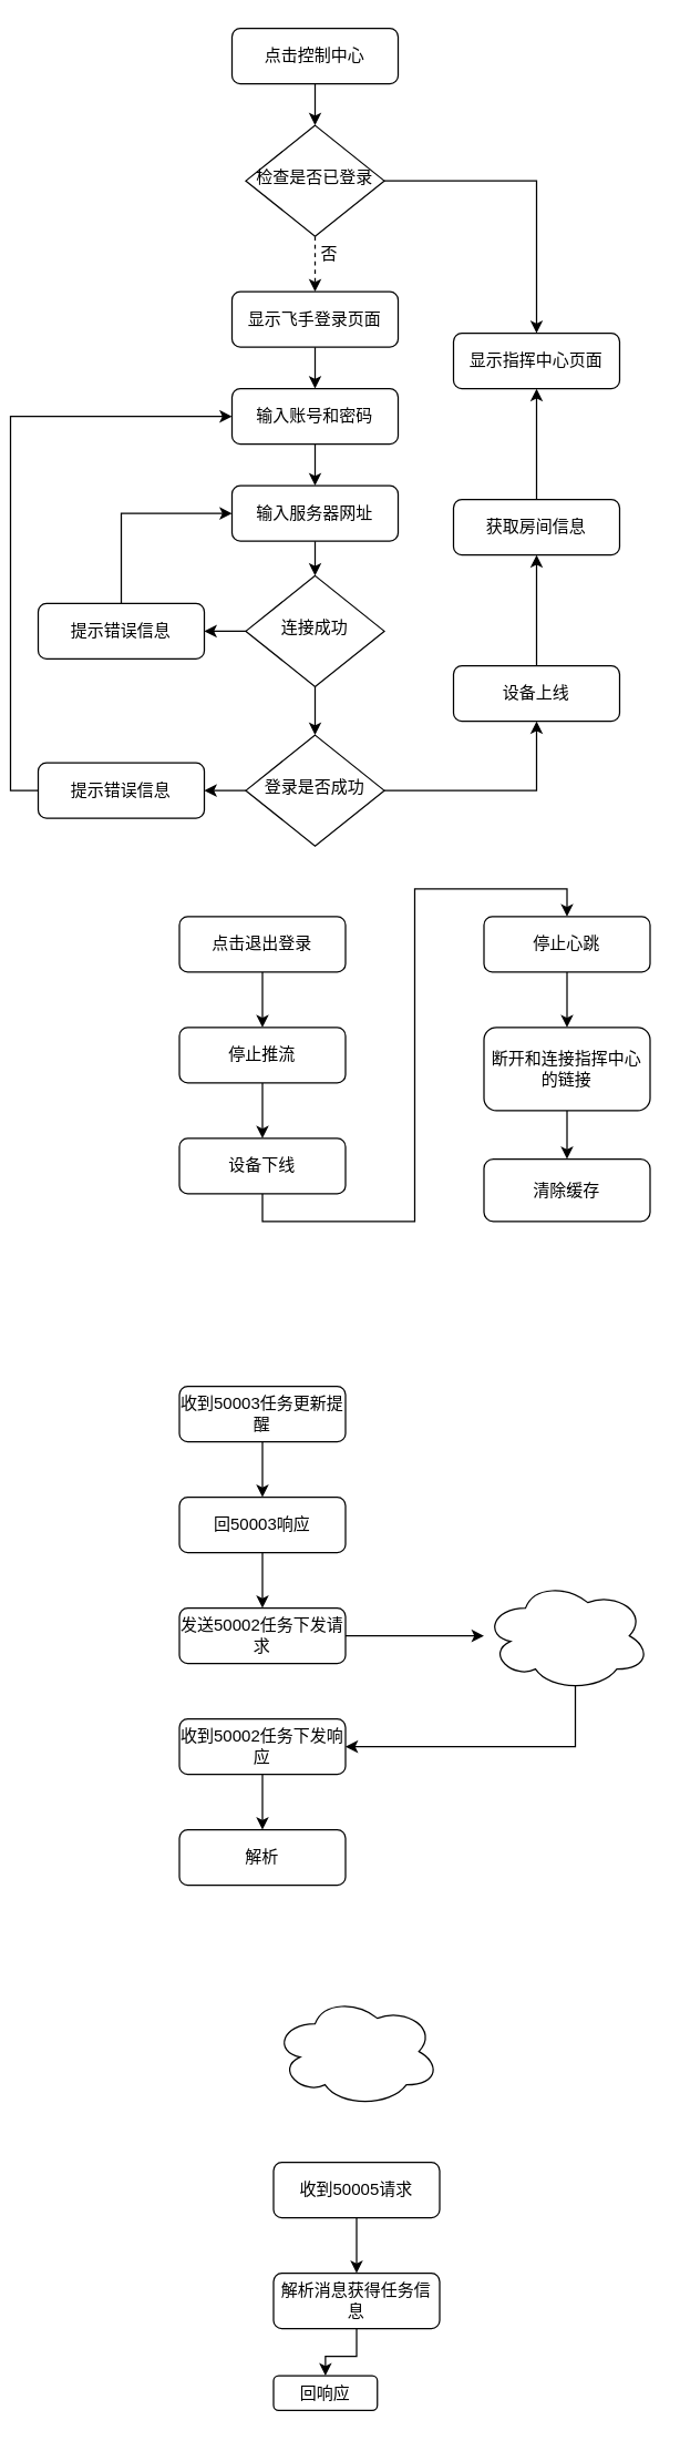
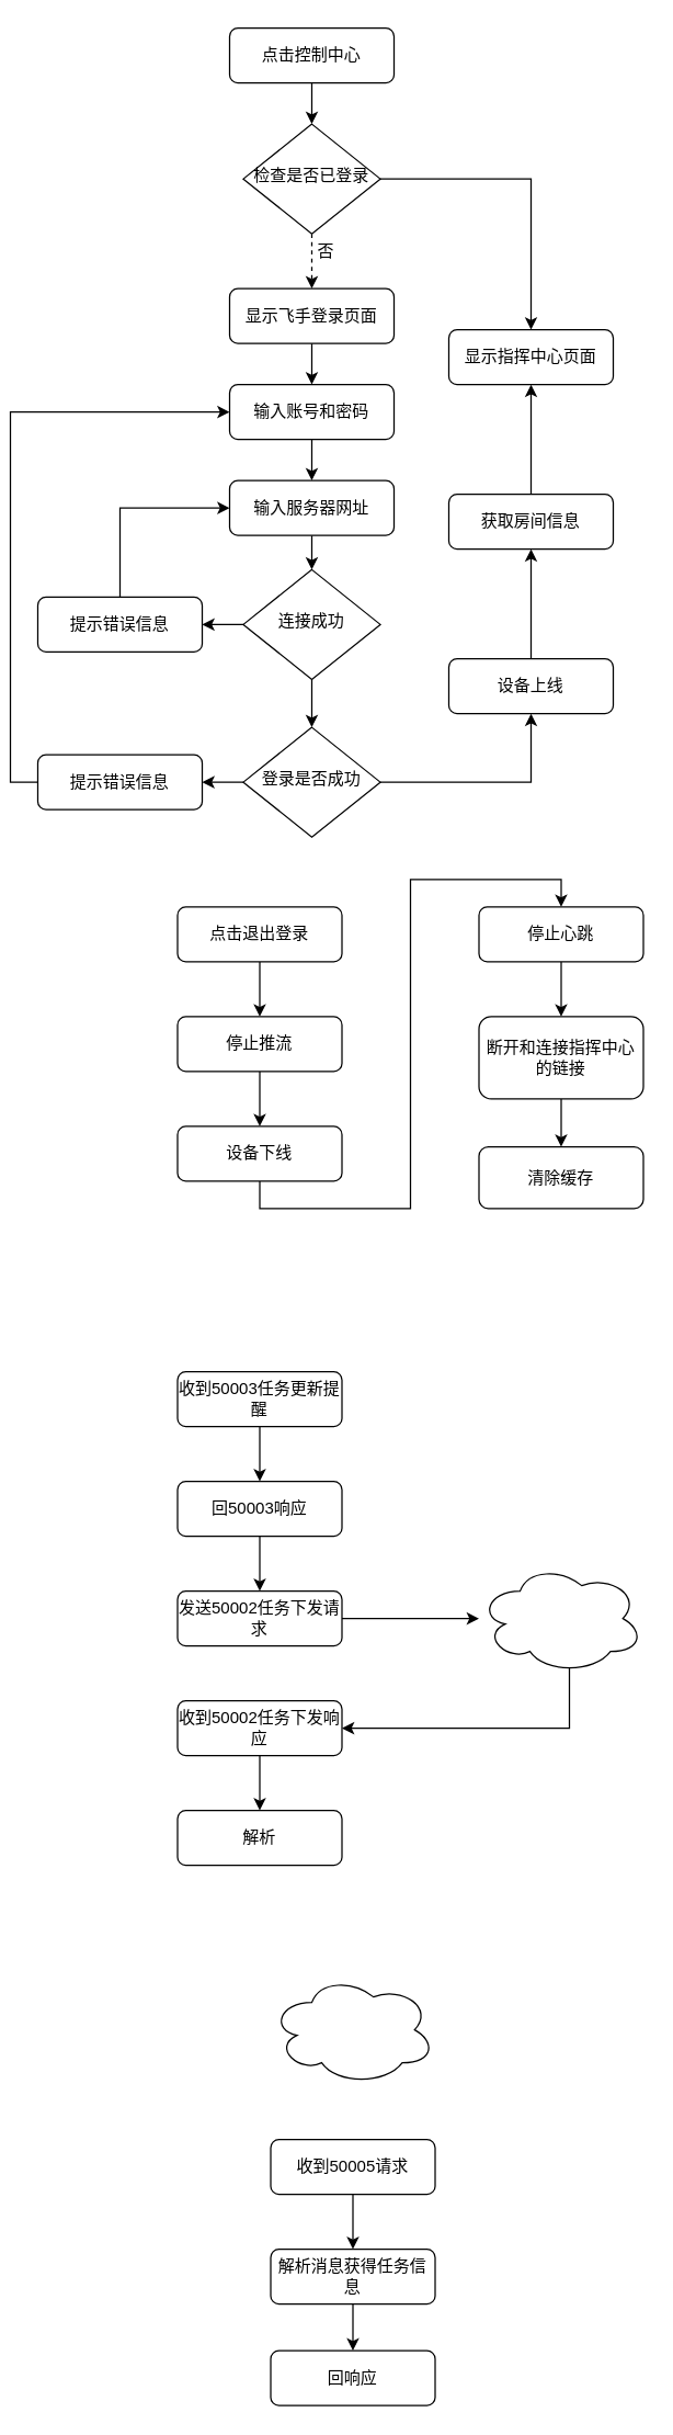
  <mxCell id="0" />
  <mxCell id="1" parent="0" />
  <mxCell id="2" style="edgeStyle=orthogonalEdgeStyle;rounded=0;orthogonalLoop=1;jettySize=auto;html=1;exitX=0.5;exitY=1;exitDx=0;exitDy=0;entryX=0.5;entryY=0;entryDx=0;entryDy=0;" edge="1" parent="1" source="3" target="6"><mxGeometry relative="1" as="geometry" /></mxCell>
  <mxCell id="3" value="点击控制中心" style="rounded=1;whiteSpace=wrap;html=1;fontSize=12;glass=0;strokeWidth=1;shadow=0;" parent="1" vertex="1"><mxGeometry x="160" y="20" width="120" height="40" as="geometry" /></mxCell>
  <mxCell id="4" style="edgeStyle=orthogonalEdgeStyle;rounded=0;orthogonalLoop=1;jettySize=auto;html=1;exitX=1;exitY=0.5;exitDx=0;exitDy=0;" edge="1" parent="1" source="6" target="7"><mxGeometry relative="1" as="geometry" /></mxCell>
  <mxCell id="5" style="edgeStyle=orthogonalEdgeStyle;rounded=0;orthogonalLoop=1;jettySize=auto;html=1;exitX=0.5;exitY=1;exitDx=0;exitDy=0;entryX=0.5;entryY=0;entryDx=0;entryDy=0;dashed=1;" edge="1" parent="1" source="6" target="13"><mxGeometry relative="1" as="geometry" /></mxCell>
  <mxCell id="6" value="检查是否已登录" style="rhombus;whiteSpace=wrap;html=1;shadow=0;fontFamily=Helvetica;fontSize=12;align=center;strokeWidth=1;spacing=6;spacingTop=-4;" parent="1" vertex="1"><mxGeometry x="170" y="90" width="100" height="80" as="geometry" /></mxCell>
  <mxCell id="7" value="显示指挥中心页面" style="rounded=1;whiteSpace=wrap;html=1;fontSize=12;glass=0;strokeWidth=1;shadow=0;" parent="1" vertex="1"><mxGeometry x="320" y="240" width="120" height="40" as="geometry" /></mxCell>
  <mxCell id="8" style="edgeStyle=orthogonalEdgeStyle;rounded=0;orthogonalLoop=1;jettySize=auto;html=1;exitX=0.5;exitY=1;exitDx=0;exitDy=0;entryX=0.5;entryY=0;entryDx=0;entryDy=0;" edge="1" parent="1" source="9" target="30"><mxGeometry relative="1" as="geometry" /></mxCell>
  <mxCell id="9" value="输入账号和密码" style="rounded=1;whiteSpace=wrap;html=1;fontSize=12;glass=0;strokeWidth=1;shadow=0;" parent="1" vertex="1"><mxGeometry x="160" y="280" width="120" height="40" as="geometry" /></mxCell>
  <mxCell id="10" value="" style="edgeStyle=orthogonalEdgeStyle;rounded=0;orthogonalLoop=1;jettySize=auto;html=1;" edge="1" parent="1" source="11" target="32"><mxGeometry relative="1" as="geometry" /></mxCell>
  <mxCell id="11" value="点击退出登录" style="rounded=1;whiteSpace=wrap;html=1;fontSize=12;glass=0;strokeWidth=1;shadow=0;" parent="1" vertex="1"><mxGeometry x="122" y="661" width="120" height="40" as="geometry" /></mxCell>
  <mxCell id="12" style="edgeStyle=orthogonalEdgeStyle;rounded=0;orthogonalLoop=1;jettySize=auto;html=1;exitX=0.5;exitY=1;exitDx=0;exitDy=0;entryX=0.5;entryY=0;entryDx=0;entryDy=0;" edge="1" parent="1" source="13" target="9"><mxGeometry relative="1" as="geometry" /></mxCell>
  <mxCell id="13" value="显示飞手登录页面" style="rounded=1;whiteSpace=wrap;html=1;" vertex="1" parent="1"><mxGeometry x="160" y="210" width="120" height="40" as="geometry" /></mxCell>
  <mxCell id="14" style="edgeStyle=orthogonalEdgeStyle;rounded=0;orthogonalLoop=1;jettySize=auto;html=1;exitX=1;exitY=0.5;exitDx=0;exitDy=0;entryX=0.5;entryY=1;entryDx=0;entryDy=0;" edge="1" parent="1" source="16" target="26"><mxGeometry relative="1" as="geometry" /></mxCell>
  <mxCell id="15" style="edgeStyle=orthogonalEdgeStyle;rounded=0;orthogonalLoop=1;jettySize=auto;html=1;exitX=0;exitY=0.5;exitDx=0;exitDy=0;entryX=1;entryY=0.5;entryDx=0;entryDy=0;" edge="1" parent="1" source="16" target="18"><mxGeometry relative="1" as="geometry" /></mxCell>
  <mxCell id="16" value="登录是否成功" style="rhombus;whiteSpace=wrap;html=1;shadow=0;fontFamily=Helvetica;fontSize=12;align=center;strokeWidth=1;spacing=6;spacingTop=-4;" vertex="1" parent="1"><mxGeometry x="170" y="530" width="100" height="80" as="geometry" /></mxCell>
  <mxCell id="17" style="edgeStyle=orthogonalEdgeStyle;rounded=0;orthogonalLoop=1;jettySize=auto;html=1;exitX=0;exitY=0.5;exitDx=0;exitDy=0;entryX=0;entryY=0.5;entryDx=0;entryDy=0;" edge="1" parent="1" source="18" target="9"><mxGeometry relative="1" as="geometry" /></mxCell>
  <mxCell id="18" value="提示错误信息" style="rounded=1;whiteSpace=wrap;html=1;fontSize=12;glass=0;strokeWidth=1;shadow=0;" vertex="1" parent="1"><mxGeometry x="20" y="550" width="120" height="40" as="geometry" /></mxCell>
  <mxCell id="19" style="edgeStyle=orthogonalEdgeStyle;rounded=0;orthogonalLoop=1;jettySize=auto;html=1;exitX=0;exitY=0.5;exitDx=0;exitDy=0;entryX=1;entryY=0.5;entryDx=0;entryDy=0;" edge="1" parent="1" source="21" target="23"><mxGeometry relative="1" as="geometry" /></mxCell>
  <mxCell id="20" style="edgeStyle=orthogonalEdgeStyle;rounded=0;orthogonalLoop=1;jettySize=auto;html=1;exitX=0.5;exitY=1;exitDx=0;exitDy=0;entryX=0.5;entryY=0;entryDx=0;entryDy=0;" edge="1" parent="1" source="21" target="16"><mxGeometry relative="1" as="geometry" /></mxCell>
  <mxCell id="21" value="连接成功" style="rhombus;whiteSpace=wrap;html=1;shadow=0;fontFamily=Helvetica;fontSize=12;align=center;strokeWidth=1;spacing=6;spacingTop=-4;" vertex="1" parent="1"><mxGeometry x="170" y="415" width="100" height="80" as="geometry" /></mxCell>
  <mxCell id="22" style="edgeStyle=orthogonalEdgeStyle;rounded=0;orthogonalLoop=1;jettySize=auto;html=1;exitX=0.5;exitY=0;exitDx=0;exitDy=0;entryX=0;entryY=0.5;entryDx=0;entryDy=0;" edge="1" parent="1" source="23" target="30"><mxGeometry relative="1" as="geometry" /></mxCell>
  <mxCell id="23" value="提示错误信息" style="rounded=1;whiteSpace=wrap;html=1;fontSize=12;glass=0;strokeWidth=1;shadow=0;" vertex="1" parent="1"><mxGeometry x="20" y="435" width="120" height="40" as="geometry" /></mxCell>
  <mxCell id="24" value="否" style="text;html=1;align=center;verticalAlign=middle;resizable=0;points=[];autosize=1;strokeColor=none;fillColor=none;" vertex="1" parent="1"><mxGeometry x="210" y="168" width="40" height="30" as="geometry" /></mxCell>
  <mxCell id="25" style="edgeStyle=orthogonalEdgeStyle;rounded=0;orthogonalLoop=1;jettySize=auto;html=1;exitX=0.5;exitY=0;exitDx=0;exitDy=0;entryX=0.5;entryY=1;entryDx=0;entryDy=0;" edge="1" parent="1" source="26" target="28"><mxGeometry relative="1" as="geometry" /></mxCell>
  <mxCell id="26" value="设备上线" style="rounded=1;whiteSpace=wrap;html=1;fontSize=12;glass=0;strokeWidth=1;shadow=0;" vertex="1" parent="1"><mxGeometry x="320" y="480" width="120" height="40" as="geometry" /></mxCell>
  <mxCell id="27" style="edgeStyle=orthogonalEdgeStyle;rounded=0;orthogonalLoop=1;jettySize=auto;html=1;exitX=0.5;exitY=0;exitDx=0;exitDy=0;entryX=0.5;entryY=1;entryDx=0;entryDy=0;" edge="1" parent="1" source="28" target="7"><mxGeometry relative="1" as="geometry" /></mxCell>
  <mxCell id="28" value="获取房间信息" style="rounded=1;whiteSpace=wrap;html=1;fontSize=12;glass=0;strokeWidth=1;shadow=0;" vertex="1" parent="1"><mxGeometry x="320" y="360" width="120" height="40" as="geometry" /></mxCell>
  <mxCell id="29" style="edgeStyle=orthogonalEdgeStyle;rounded=0;orthogonalLoop=1;jettySize=auto;html=1;exitX=0.5;exitY=1;exitDx=0;exitDy=0;entryX=0.5;entryY=0;entryDx=0;entryDy=0;" edge="1" parent="1" source="30" target="21"><mxGeometry relative="1" as="geometry" /></mxCell>
  <mxCell id="30" value="输入服务器网址" style="rounded=1;whiteSpace=wrap;html=1;fontSize=12;glass=0;strokeWidth=1;shadow=0;" vertex="1" parent="1"><mxGeometry x="160" y="350" width="120" height="40" as="geometry" /></mxCell>
  <mxCell id="31" value="" style="edgeStyle=orthogonalEdgeStyle;rounded=0;orthogonalLoop=1;jettySize=auto;html=1;" edge="1" parent="1" source="32" target="34"><mxGeometry relative="1" as="geometry" /></mxCell>
  <mxCell id="32" value="停止推流" style="whiteSpace=wrap;html=1;rounded=1;glass=0;strokeWidth=1;shadow=0;" vertex="1" parent="1"><mxGeometry x="122" y="741" width="120" height="40" as="geometry" /></mxCell>
  <mxCell id="33" style="edgeStyle=orthogonalEdgeStyle;rounded=0;orthogonalLoop=1;jettySize=auto;html=1;exitX=0.5;exitY=1;exitDx=0;exitDy=0;entryX=0.5;entryY=0;entryDx=0;entryDy=0;" edge="1" parent="1" source="34" target="36"><mxGeometry relative="1" as="geometry" /></mxCell>
  <mxCell id="34" value="设备下线" style="whiteSpace=wrap;html=1;rounded=1;glass=0;strokeWidth=1;shadow=0;" vertex="1" parent="1"><mxGeometry x="122" y="821" width="120" height="40" as="geometry" /></mxCell>
  <mxCell id="35" value="" style="edgeStyle=orthogonalEdgeStyle;rounded=0;orthogonalLoop=1;jettySize=auto;html=1;" edge="1" parent="1" source="36" target="38"><mxGeometry relative="1" as="geometry" /></mxCell>
  <mxCell id="36" value="停止心跳" style="whiteSpace=wrap;html=1;rounded=1;glass=0;strokeWidth=1;shadow=0;" vertex="1" parent="1"><mxGeometry x="342" y="661" width="120" height="40" as="geometry" /></mxCell>
  <mxCell id="37" value="" style="edgeStyle=orthogonalEdgeStyle;rounded=0;orthogonalLoop=1;jettySize=auto;html=1;" edge="1" parent="1" source="38" target="39"><mxGeometry relative="1" as="geometry" /></mxCell>
  <mxCell id="38" value="断开和连接指挥中心的链接" style="whiteSpace=wrap;html=1;rounded=1;glass=0;strokeWidth=1;shadow=0;" vertex="1" parent="1"><mxGeometry x="342" y="741" width="120" height="60" as="geometry" /></mxCell>
  <mxCell id="39" value="清除缓存" style="whiteSpace=wrap;html=1;rounded=1;glass=0;strokeWidth=1;shadow=0;" vertex="1" parent="1"><mxGeometry x="342" y="836" width="120" height="45" as="geometry" /></mxCell>
  <mxCell id="40" value="" style="edgeStyle=orthogonalEdgeStyle;rounded=0;orthogonalLoop=1;jettySize=auto;html=1;" edge="1" parent="1" source="41" target="43"><mxGeometry relative="1" as="geometry" /></mxCell>
  <mxCell id="41" value="收到50003任务更新提醒" style="rounded=1;whiteSpace=wrap;html=1;fontSize=12;glass=0;strokeWidth=1;shadow=0;" vertex="1" parent="1"><mxGeometry x="122" y="1000" width="120" height="40" as="geometry" /></mxCell>
  <mxCell id="42" value="" style="edgeStyle=orthogonalEdgeStyle;rounded=0;orthogonalLoop=1;jettySize=auto;html=1;" edge="1" parent="1" source="43" target="45"><mxGeometry relative="1" as="geometry" /></mxCell>
  <mxCell id="43" value="回50003响应" style="rounded=1;whiteSpace=wrap;html=1;fontSize=12;glass=0;strokeWidth=1;shadow=0;" vertex="1" parent="1"><mxGeometry x="122" y="1080" width="120" height="40" as="geometry" /></mxCell>
  <mxCell id="44" style="edgeStyle=orthogonalEdgeStyle;rounded=0;orthogonalLoop=1;jettySize=auto;html=1;exitX=1;exitY=0.5;exitDx=0;exitDy=0;" edge="1" parent="1" source="45" target="50"><mxGeometry relative="1" as="geometry" /></mxCell>
  <mxCell id="45" value="发送50002任务下发请求" style="rounded=1;whiteSpace=wrap;html=1;fontSize=12;glass=0;strokeWidth=1;shadow=0;" vertex="1" parent="1"><mxGeometry x="122" y="1160" width="120" height="40" as="geometry" /></mxCell>
  <mxCell id="46" value="" style="edgeStyle=orthogonalEdgeStyle;rounded=0;orthogonalLoop=1;jettySize=auto;html=1;" edge="1" parent="1" source="47" target="48"><mxGeometry relative="1" as="geometry" /></mxCell>
  <mxCell id="47" value="收到50002任务下发响应" style="rounded=1;whiteSpace=wrap;html=1;fontSize=12;glass=0;strokeWidth=1;shadow=0;" vertex="1" parent="1"><mxGeometry x="122" y="1240" width="120" height="40" as="geometry" /></mxCell>
  <mxCell id="48" value="解析" style="rounded=1;whiteSpace=wrap;html=1;fontSize=12;glass=0;strokeWidth=1;shadow=0;" vertex="1" parent="1"><mxGeometry x="122" y="1320" width="120" height="40" as="geometry" /></mxCell>
  <mxCell id="49" style="edgeStyle=orthogonalEdgeStyle;rounded=0;orthogonalLoop=1;jettySize=auto;html=1;exitX=0.55;exitY=0.95;exitDx=0;exitDy=0;exitPerimeter=0;entryX=1;entryY=0.5;entryDx=0;entryDy=0;" edge="1" parent="1" source="50" target="47"><mxGeometry relative="1" as="geometry"><Array as="points"><mxPoint x="408" y="1260" /></Array></mxGeometry></mxCell>
  <mxCell id="50" value="" style="ellipse;shape=cloud;whiteSpace=wrap;html=1;" vertex="1" parent="1"><mxGeometry x="342" y="1140" width="120" height="80" as="geometry" /></mxCell>
  <mxCell id="51" value="" style="ellipse;shape=cloud;whiteSpace=wrap;html=1;" vertex="1" parent="1"><mxGeometry x="190" y="1440" width="120" height="80" as="geometry" /></mxCell>
  <mxCell id="52" value="" style="edgeStyle=orthogonalEdgeStyle;rounded=0;orthogonalLoop=1;jettySize=auto;html=1;" edge="1" parent="1" source="53" target="55"><mxGeometry relative="1" as="geometry" /></mxCell>
  <mxCell id="53" value="收到50005请求" style="rounded=1;whiteSpace=wrap;html=1;fontSize=12;glass=0;strokeWidth=1;shadow=0;" vertex="1" parent="1"><mxGeometry x="190" y="1560" width="120" height="40" as="geometry" /></mxCell>
  <mxCell id="54" value="" style="edgeStyle=orthogonalEdgeStyle;rounded=0;orthogonalLoop=1;jettySize=auto;html=1;" edge="1" parent="1" source="55" target="56"><mxGeometry relative="1" as="geometry" /></mxCell>
  <mxCell id="55" value="解析消息获得任务信息" style="rounded=1;whiteSpace=wrap;html=1;fontSize=12;glass=0;strokeWidth=1;shadow=0;" vertex="1" parent="1"><mxGeometry x="190" y="1640" width="120" height="40" as="geometry" /></mxCell>
- <mxCell id="56" value="回响应" style="rounded=1;whiteSpace=wrap;html=1;fontSize=12;glass=0;strokeWidth=1;shadow=0;" vertex="1" parent="1"><mxGeometry x="190" y="1714" width="75" height="25" as="geometry" /></mxCell>
+ <mxCell id="56" value="回响应" style="rounded=1;whiteSpace=wrap;html=1;fontSize=12;glass=0;strokeWidth=1;shadow=0;" vertex="1" parent="1"><mxGeometry x="190" y="1714" width="120" height="40" as="geometry" /></mxCell>
